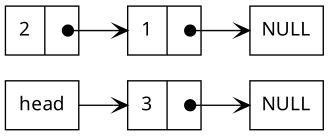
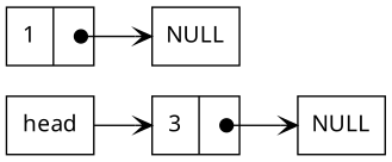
  digraph {
    fontname="Noto Sans"
    rankdir=LR
    node [fontname="Noto Sans" shape=record]
    edge [arrowhead=vee fontname="Noto Sans" tailport="ref:c" arrowtail=dot dir=both tailclip=false]
    n1 [label=head]
    n2 [label="{ <data> 3 | <ref>  }"]
    NULL
    n4 [label="{ <data> 1 | <ref>  }"]
    n5 [label=NULL]
-   n6 [label="{ <data> 2 | <ref>  }"]
    n1 -> n2 [arrowtail="" dir="" tailclip=""]
    n2 -> NULL
    n4 -> n5
-   n6 -> n4 [headport=data]
  }
